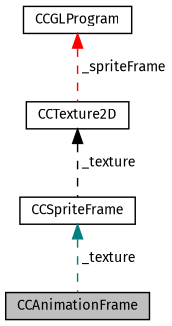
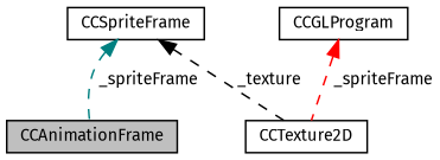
  digraph {
    fontname="Fira Sans"
    node [color=black fontname="Fira Sans" fontsize=10 shape=record]
    edge [dir=back fontname="Fira Sans" fontsize=10 labelfontname=FreeSans labelfontsize=10 style=dashed]
    n1 [fillcolor=grey75 fontcolor=black height=0.2 label=CCAnimationFrame style=filled width=0.4]
    n2 [height=0.2 label=CCSpriteFrame width=0.4]
    n3 [height=0.2 label=CCTexture2D width=0.4]
    n4 [height=0.2 label=CCGLProgram width=0.4]
-   n2 -> n1 [color=teal label=" _texture"]
-   n3 -> n2 [color=black label=" _texture"]
+   n2 -> n1 [color=teal label=" _spriteFrame"]
+   n2 -> n3 [color=black label=" _texture"]
    n4 -> n3 [color=red label=" _spriteFrame"]
  }
